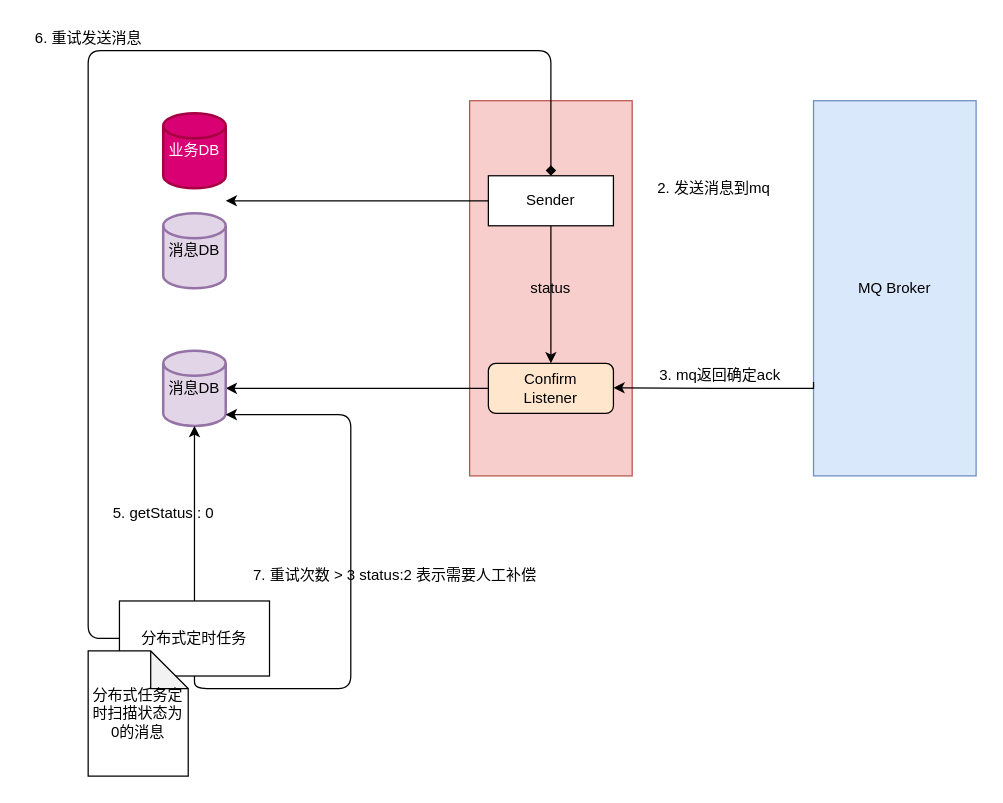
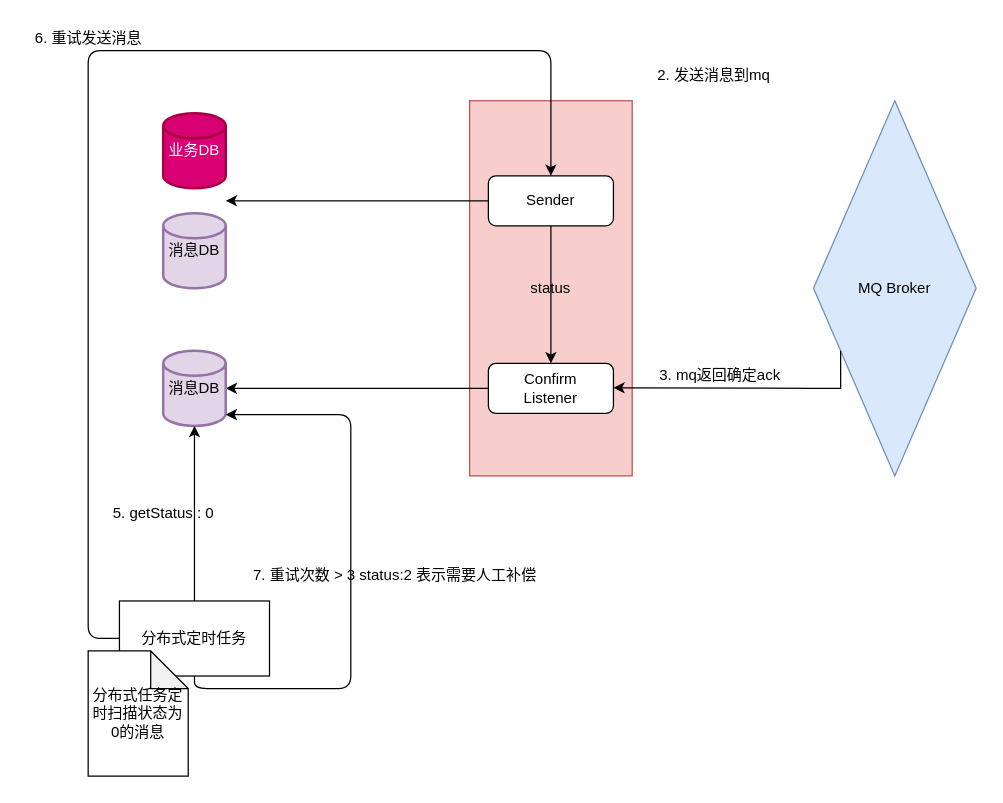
  <mxCell id="0" />
  <mxCell id="1" parent="0" />
  <mxCell id="2" value="status" style="rounded=0;whiteSpace=wrap;html=1;fillColor=#f8cecc;strokeColor=#b85450;" vertex="1" parent="1"><mxGeometry x="375" y="80" width="130" height="300" as="geometry" /></mxCell>
  <mxCell id="3" style="edgeStyle=orthogonalEdgeStyle;rounded=0;orthogonalLoop=1;jettySize=auto;html=1;" edge="1" parent="1" source="5"><mxGeometry relative="1" as="geometry"><mxPoint x="180" y="160" as="targetPoint" /></mxGeometry></mxCell>
  <mxCell id="4" style="edgeStyle=orthogonalEdgeStyle;rounded=0;orthogonalLoop=1;jettySize=auto;html=1;" edge="1" parent="1" source="5" target="8"><mxGeometry relative="1" as="geometry"><mxPoint x="650" y="160" as="targetPoint" /></mxGeometry></mxCell>
- <mxCell id="5" value="Sender" style="whiteSpace=wrap;html=1;rounded=0;" vertex="1" parent="1"><mxGeometry x="390" y="140" width="100" height="40" as="geometry" /></mxCell>
+ <mxCell id="5" value="Sender" style="rounded=1;whiteSpace=wrap;html=1;" vertex="1" parent="1"><mxGeometry x="390" y="140" width="100" height="40" as="geometry" /></mxCell>
  <mxCell id="6" style="edgeStyle=orthogonalEdgeStyle;rounded=0;orthogonalLoop=1;jettySize=auto;html=1;exitX=0.5;exitY=1;exitDx=0;exitDy=0;" edge="1" parent="1" source="5" target="5"><mxGeometry relative="1" as="geometry" /></mxCell>
  <mxCell id="7" style="edgeStyle=orthogonalEdgeStyle;rounded=0;orthogonalLoop=1;jettySize=auto;html=1;entryX=1;entryY=0.5;entryDx=0;entryDy=0;entryPerimeter=0;" edge="1" parent="1" source="8" target="15"><mxGeometry relative="1" as="geometry" /></mxCell>
- <mxCell id="8" value="Confirm&lt;br&gt;Listener" style="rounded=1;whiteSpace=wrap;html=1;fillColor=#ffe6cc;" vertex="1" parent="1"><mxGeometry x="390" y="290" width="100" height="40" as="geometry" /></mxCell>
+ <mxCell id="8" value="Confirm&lt;br&gt;Listener" style="rounded=1;whiteSpace=wrap;html=1;" vertex="1" parent="1"><mxGeometry x="390" y="290" width="100" height="40" as="geometry" /></mxCell>
  <mxCell id="9" value="业务DB" style="strokeWidth=2;html=1;shape=mxgraph.flowchart.database;whiteSpace=wrap;fillColor=#d80073;strokeColor=#A50040;fontColor=#ffffff;" vertex="1" parent="1"><mxGeometry x="130" y="90" width="50" height="60" as="geometry" /></mxCell>
  <mxCell id="10" value="消息DB" style="strokeWidth=2;html=1;shape=mxgraph.flowchart.database;whiteSpace=wrap;fillColor=#e1d5e7;strokeColor=#9673a6;" vertex="1" parent="1"><mxGeometry x="130" y="170" width="50" height="60" as="geometry" /></mxCell>
- <mxCell id="11" value="MQ Broker" style="rounded=0;whiteSpace=wrap;html=1;fillColor=#dae8fc;strokeColor=#6c8ebf;" vertex="1" parent="1"><mxGeometry x="650" y="80" width="130" height="300" as="geometry" /></mxCell>
- <mxCell id="12" value="2. 发送消息到mq" style="text;html=1;align=center;verticalAlign=middle;resizable=0;points=[];autosize=1;" vertex="1" parent="1"><mxGeometry x="515" y="140" width="110" height="20" as="geometry" /></mxCell>
+ <mxCell id="11" value="MQ Broker" style="rhombus;whiteSpace=wrap;html=1;fillColor=#dae8fc;strokeColor=#6c8ebf;" vertex="1" parent="1"><mxGeometry x="650" y="80" width="130" height="300" as="geometry" /></mxCell>
+ <mxCell id="12" value="2. 发送消息到mq" style="text;html=1;align=center;verticalAlign=middle;resizable=0;points=[];autosize=1;" vertex="1" parent="1"><mxGeometry x="515" y="50" width="110" height="20" as="geometry" /></mxCell>
  <mxCell id="13" style="edgeStyle=orthogonalEdgeStyle;rounded=0;orthogonalLoop=1;jettySize=auto;html=1;exitX=0;exitY=0.75;exitDx=0;exitDy=0;" edge="1" parent="1" source="11"><mxGeometry relative="1" as="geometry"><mxPoint x="490" y="309.5" as="targetPoint" /><mxPoint x="570" y="340" as="sourcePoint" /><Array as="points"><mxPoint x="650" y="310" /><mxPoint x="570" y="310" /></Array></mxGeometry></mxCell>
  <mxCell id="14" value="3. mq返回确定ack" style="text;html=1;align=center;verticalAlign=middle;resizable=0;points=[];autosize=1;" vertex="1" parent="1"><mxGeometry x="520" y="290" width="110" height="20" as="geometry" /></mxCell>
  <mxCell id="15" value="消息DB" style="strokeWidth=2;html=1;shape=mxgraph.flowchart.database;whiteSpace=wrap;fillColor=#e1d5e7;strokeColor=#9673a6;" vertex="1" parent="1"><mxGeometry x="130" y="280" width="50" height="60" as="geometry" /></mxCell>
  <mxCell id="16" style="edgeStyle=orthogonalEdgeStyle;rounded=0;orthogonalLoop=1;jettySize=auto;html=1;entryX=0.5;entryY=1;entryDx=0;entryDy=0;entryPerimeter=0;" edge="1" parent="1" source="17" target="15"><mxGeometry relative="1" as="geometry" /></mxCell>
  <mxCell id="17" value="分布式定时任务" style="rounded=0;whiteSpace=wrap;html=1;" vertex="1" parent="1"><mxGeometry x="95" y="480" width="120" height="60" as="geometry" /></mxCell>
  <mxCell id="18" value="5. getStatus : 0" style="text;html=1;align=center;verticalAlign=middle;resizable=0;points=[];autosize=1;" vertex="1" parent="1"><mxGeometry x="80" y="400" width="100" height="20" as="geometry" /></mxCell>
  <mxCell id="19" value="" style="endArrow=classic;html=1;edgeStyle=orthogonalEdgeStyle;exitX=0.5;exitY=1;exitDx=0;exitDy=0;entryX=1;entryY=0.85;entryDx=0;entryDy=0;entryPerimeter=0;" edge="1" parent="1" source="17" target="15"><mxGeometry width="50" height="50" relative="1" as="geometry"><mxPoint x="320" y="570" as="sourcePoint" /><mxPoint x="370" y="520" as="targetPoint" /><Array as="points"><mxPoint x="155" y="550" /><mxPoint x="280" y="550" /><mxPoint x="280" y="331" /></Array></mxGeometry></mxCell>
- <mxCell id="20" value="" style="endArrow=diamond;html=1;edgeStyle=orthogonalEdgeStyle;exitX=0;exitY=0.5;exitDx=0;exitDy=0;entryX=0.5;entryY=0;entryDx=0;entryDy=0;" edge="1" parent="1" source="17" target="5"><mxGeometry width="50" height="50" relative="1" as="geometry"><mxPoint x="10" y="580" as="sourcePoint" /><mxPoint x="10" y="420" as="targetPoint" /><Array as="points"><mxPoint x="70" y="510" /><mxPoint x="70" y="40" /><mxPoint x="440" y="40" /></Array></mxGeometry></mxCell>
+ <mxCell id="20" value="" style="endArrow=classic;html=1;edgeStyle=orthogonalEdgeStyle;exitX=0;exitY=0.5;exitDx=0;exitDy=0;entryX=0.5;entryY=0;entryDx=0;entryDy=0;" edge="1" parent="1" source="17" target="5"><mxGeometry width="50" height="50" relative="1" as="geometry"><mxPoint x="10" y="580" as="sourcePoint" /><mxPoint x="10" y="420" as="targetPoint" /><Array as="points"><mxPoint x="70" y="510" /><mxPoint x="70" y="40" /><mxPoint x="440" y="40" /></Array></mxGeometry></mxCell>
  <mxCell id="21" value="6. 重试发送消息" style="text;html=1;align=center;verticalAlign=middle;resizable=0;points=[];autosize=1;" vertex="1" parent="1"><mxGeometry x="20" y="20" width="100" height="20" as="geometry" /></mxCell>
  <mxCell id="22" value="7. 重试次数 &amp;gt; 3 status:2 表示需要人工补偿" style="text;html=1;align=center;verticalAlign=middle;resizable=0;points=[];autosize=1;" vertex="1" parent="1"><mxGeometry x="195" y="450" width="240" height="20" as="geometry" /></mxCell>
  <mxCell id="23" value="分布式任务定时扫描状态为0的消息" style="shape=note;whiteSpace=wrap;html=1;backgroundOutline=1;darkOpacity=0.05;" vertex="1" parent="1"><mxGeometry x="70" y="520" width="80" height="100" as="geometry" /></mxCell>
